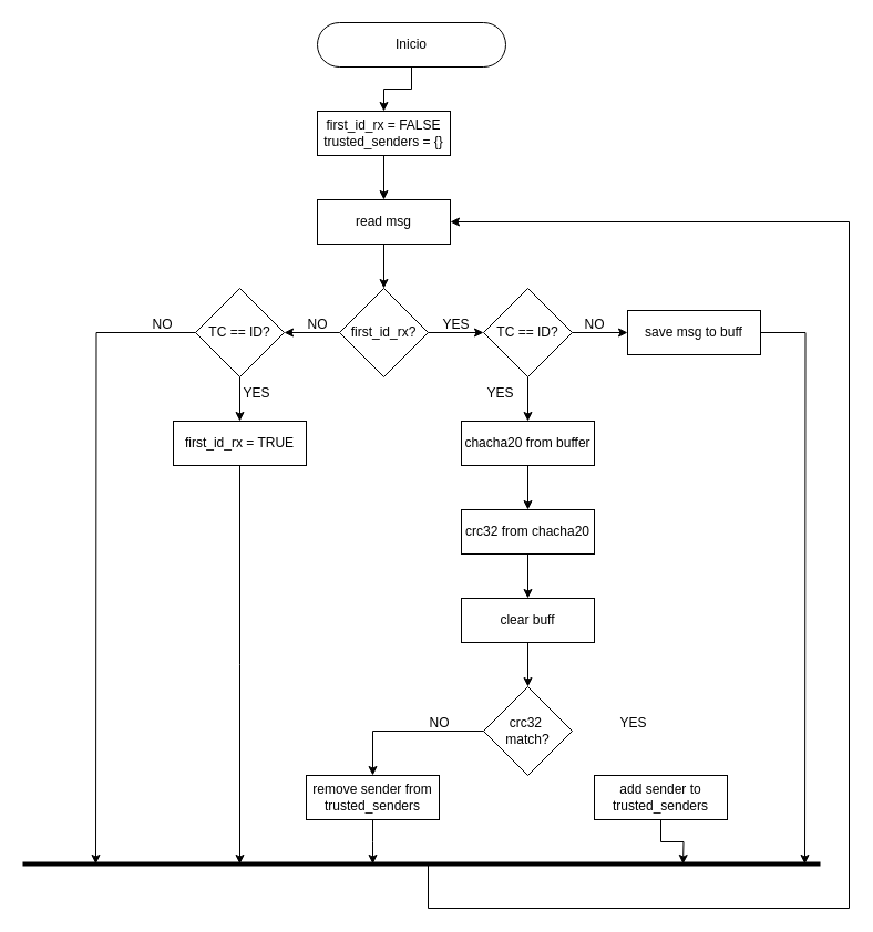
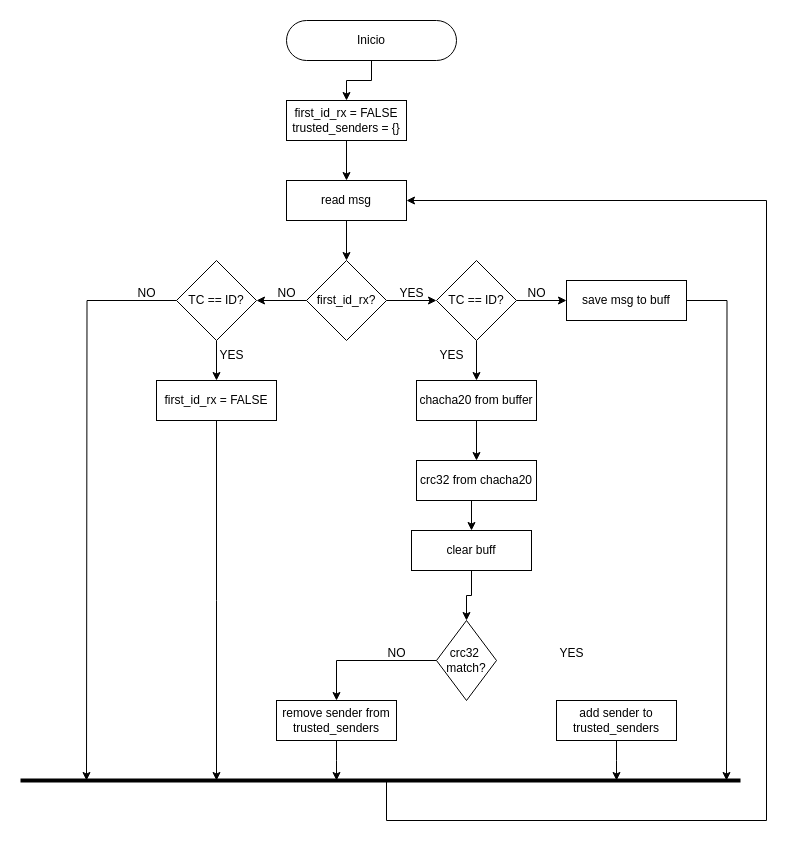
  <mxCell id="0" />
  <mxCell id="1" parent="0" />
  <mxCell id="2" value="" style="edgeStyle=orthogonalEdgeStyle;rounded=0;orthogonalLoop=1;jettySize=auto;html=1;" parent="1" source="3" target="5" edge="1"><mxGeometry relative="1" as="geometry" /></mxCell>
  <mxCell id="3" value="Inicio" style="rounded=1;whiteSpace=wrap;html=1;fontSize=12;glass=0;strokeWidth=1;shadow=0;arcSize=50;" parent="1" vertex="1"><mxGeometry x="286" y="20" width="170" height="40" as="geometry" /></mxCell>
  <mxCell id="4" value="" style="edgeStyle=orthogonalEdgeStyle;rounded=0;orthogonalLoop=1;jettySize=auto;html=1;" parent="1" source="5" target="8" edge="1"><mxGeometry relative="1" as="geometry" /></mxCell>
  <mxCell id="5" value="first_id_rx = FALSE&lt;div&gt;trusted_senders = {}&lt;/div&gt;" style="rounded=1;whiteSpace=wrap;html=1;fontSize=12;glass=0;strokeWidth=1;shadow=0;arcSize=0;" parent="1" vertex="1"><mxGeometry x="286" y="100" width="120" height="40" as="geometry" /></mxCell>
  <mxCell id="6" value="" style="edgeStyle=orthogonalEdgeStyle;rounded=0;orthogonalLoop=1;jettySize=auto;html=1;entryX=0.5;entryY=0;entryDx=0;entryDy=0;" parent="1" source="8" target="11" edge="1"><mxGeometry relative="1" as="geometry"><mxPoint x="346" y="260" as="targetPoint" /></mxGeometry></mxCell>
  <mxCell id="7" style="edgeStyle=orthogonalEdgeStyle;rounded=0;orthogonalLoop=1;jettySize=auto;html=1;exitX=1;exitY=0.5;exitDx=0;exitDy=0;startArrow=classic;startFill=1;endArrow=none;" parent="1" source="8" edge="1"><mxGeometry relative="1" as="geometry"><mxPoint x="386" y="780" as="targetPoint" /><Array as="points"><mxPoint x="766" y="200" /><mxPoint x="766" y="820" /><mxPoint x="386" y="820" /></Array></mxGeometry></mxCell>
  <mxCell id="8" value="read msg" style="rounded=1;whiteSpace=wrap;html=1;fontSize=12;glass=0;strokeWidth=1;shadow=0;arcSize=0;" parent="1" vertex="1"><mxGeometry x="286" y="180" width="120" height="40" as="geometry" /></mxCell>
  <mxCell id="9" style="edgeStyle=orthogonalEdgeStyle;rounded=0;orthogonalLoop=1;jettySize=auto;html=1;exitX=0;exitY=0.5;exitDx=0;exitDy=0;entryX=1;entryY=0.5;entryDx=0;entryDy=0;" parent="1" source="11" target="14" edge="1"><mxGeometry relative="1" as="geometry" /></mxCell>
  <mxCell id="10" style="edgeStyle=orthogonalEdgeStyle;rounded=0;orthogonalLoop=1;jettySize=auto;html=1;exitX=1;exitY=0.5;exitDx=0;exitDy=0;entryX=0;entryY=0.5;entryDx=0;entryDy=0;" parent="1" source="11" target="24" edge="1"><mxGeometry relative="1" as="geometry"><mxPoint x="446" y="300" as="targetPoint" /></mxGeometry></mxCell>
  <mxCell id="11" value="first_id_rx?" style="rhombus;whiteSpace=wrap;html=1;" parent="1" vertex="1"><mxGeometry x="306" y="260" width="80" height="80" as="geometry" /></mxCell>
  <mxCell id="12" style="edgeStyle=orthogonalEdgeStyle;rounded=0;orthogonalLoop=1;jettySize=auto;html=1;entryX=0.5;entryY=0;entryDx=0;entryDy=0;exitX=0.5;exitY=1;exitDx=0;exitDy=0;" parent="1" source="14" target="17" edge="1"><mxGeometry relative="1" as="geometry"><mxPoint x="176" y="300" as="sourcePoint" /></mxGeometry></mxCell>
  <mxCell id="13" style="edgeStyle=orthogonalEdgeStyle;rounded=0;orthogonalLoop=1;jettySize=auto;html=1;exitX=0;exitY=0.5;exitDx=0;exitDy=0;" parent="1" source="14" edge="1"><mxGeometry relative="1" as="geometry"><mxPoint x="86" y="780" as="targetPoint" /></mxGeometry></mxCell>
  <mxCell id="14" value="TC == ID?" style="rhombus;whiteSpace=wrap;html=1;" parent="1" vertex="1"><mxGeometry x="176" y="260" width="80" height="80" as="geometry" /></mxCell>
  <mxCell id="15" value="NO" style="text;html=1;align=center;verticalAlign=middle;resizable=0;points=[];autosize=1;strokeColor=none;fillColor=none;" parent="1" vertex="1"><mxGeometry x="266" y="278" width="40" height="30" as="geometry" /></mxCell>
  <mxCell id="16" style="edgeStyle=orthogonalEdgeStyle;rounded=0;orthogonalLoop=1;jettySize=auto;html=1;exitX=0.5;exitY=1;exitDx=0;exitDy=0;" parent="1" source="17" edge="1"><mxGeometry relative="1" as="geometry"><mxPoint x="216" y="780" as="targetPoint" /></mxGeometry></mxCell>
- <mxCell id="17" value="first_id_rx&amp;nbsp;= TRUE" style="whiteSpace=wrap;html=1;" parent="1" vertex="1"><mxGeometry x="156" y="380" width="120" height="40" as="geometry" /></mxCell>
+ <mxCell id="17" value="first_id_rx&amp;nbsp;= FALSE" style="whiteSpace=wrap;html=1;" parent="1" vertex="1"><mxGeometry x="156" y="380" width="120" height="40" as="geometry" /></mxCell>
  <mxCell id="18" value="YES" style="text;html=1;align=center;verticalAlign=middle;resizable=0;points=[];autosize=1;strokeColor=none;fillColor=none;" parent="1" vertex="1"><mxGeometry x="206" y="340" width="50" height="30" as="geometry" /></mxCell>
  <mxCell id="19" value="" style="endArrow=none;html=1;rounded=0;strokeWidth=4;" parent="1" edge="1"><mxGeometry width="50" height="50" relative="1" as="geometry"><mxPoint x="20" y="780" as="sourcePoint" /><mxPoint x="740" y="780" as="targetPoint" /><Array as="points"><mxPoint x="280" y="780" /></Array></mxGeometry></mxCell>
  <mxCell id="20" value="NO" style="text;html=1;align=center;verticalAlign=middle;resizable=0;points=[];autosize=1;strokeColor=none;fillColor=none;" parent="1" vertex="1"><mxGeometry x="126" y="278" width="40" height="30" as="geometry" /></mxCell>
  <mxCell id="21" value="YES" style="text;html=1;align=center;verticalAlign=middle;resizable=0;points=[];autosize=1;strokeColor=none;fillColor=none;" parent="1" vertex="1"><mxGeometry x="386" y="278" width="50" height="30" as="geometry" /></mxCell>
  <mxCell id="22" style="edgeStyle=orthogonalEdgeStyle;rounded=0;orthogonalLoop=1;jettySize=auto;html=1;exitX=1;exitY=0.5;exitDx=0;exitDy=0;entryX=0;entryY=0.5;entryDx=0;entryDy=0;" parent="1" source="24" target="27" edge="1"><mxGeometry relative="1" as="geometry"><mxPoint x="596" y="300" as="targetPoint" /></mxGeometry></mxCell>
  <mxCell id="23" style="edgeStyle=orthogonalEdgeStyle;rounded=0;orthogonalLoop=1;jettySize=auto;html=1;entryX=0.5;entryY=0;entryDx=0;entryDy=0;" parent="1" source="24" target="30" edge="1"><mxGeometry relative="1" as="geometry" /></mxCell>
  <mxCell id="24" value="TC == ID?" style="rhombus;whiteSpace=wrap;html=1;" parent="1" vertex="1"><mxGeometry x="436" y="260" width="80" height="80" as="geometry" /></mxCell>
  <mxCell id="25" value="NO" style="text;html=1;align=center;verticalAlign=middle;resizable=0;points=[];autosize=1;strokeColor=none;fillColor=none;" parent="1" vertex="1"><mxGeometry x="516" y="278" width="40" height="30" as="geometry" /></mxCell>
  <mxCell id="26" style="edgeStyle=orthogonalEdgeStyle;rounded=0;orthogonalLoop=1;jettySize=auto;html=1;exitX=1;exitY=0.5;exitDx=0;exitDy=0;" parent="1" source="27" edge="1"><mxGeometry relative="1" as="geometry"><mxPoint x="726" y="780" as="targetPoint" /></mxGeometry></mxCell>
  <mxCell id="27" value="save msg to buff" style="whiteSpace=wrap;html=1;" parent="1" vertex="1"><mxGeometry x="566" y="280" width="120" height="40" as="geometry" /></mxCell>
  <mxCell id="28" value="YES" style="text;html=1;align=center;verticalAlign=middle;resizable=0;points=[];autosize=1;strokeColor=none;fillColor=none;" parent="1" vertex="1"><mxGeometry x="426" y="340" width="50" height="30" as="geometry" /></mxCell>
  <mxCell id="29" style="edgeStyle=orthogonalEdgeStyle;rounded=0;orthogonalLoop=1;jettySize=auto;html=1;exitX=0.5;exitY=1;exitDx=0;exitDy=0;entryX=0.5;entryY=0;entryDx=0;entryDy=0;" parent="1" source="30" target="32" edge="1"><mxGeometry relative="1" as="geometry" /></mxCell>
  <mxCell id="30" value="chacha20 from buffer" style="whiteSpace=wrap;html=1;" parent="1" vertex="1"><mxGeometry x="416" y="380" width="120" height="40" as="geometry" /></mxCell>
  <mxCell id="31" style="edgeStyle=orthogonalEdgeStyle;rounded=0;orthogonalLoop=1;jettySize=auto;html=1;exitX=0.5;exitY=1;exitDx=0;exitDy=0;entryX=0.5;entryY=0;entryDx=0;entryDy=0;" parent="1" source="32" target="34" edge="1"><mxGeometry relative="1" as="geometry"><mxPoint x="476" y="540" as="targetPoint" /></mxGeometry></mxCell>
  <mxCell id="32" value="crc32 from chacha20" style="whiteSpace=wrap;html=1;" parent="1" vertex="1"><mxGeometry x="416" y="460" width="120" height="40" as="geometry" /></mxCell>
  <mxCell id="33" style="edgeStyle=orthogonalEdgeStyle;rounded=0;orthogonalLoop=1;jettySize=auto;html=1;exitX=0.5;exitY=1;exitDx=0;exitDy=0;entryX=0.5;entryY=0;entryDx=0;entryDy=0;" parent="1" source="34" target="36" edge="1"><mxGeometry relative="1" as="geometry" /></mxCell>
- <mxCell id="34" value="clear buff" style="whiteSpace=wrap;html=1;" parent="1" vertex="1"><mxGeometry x="416" y="540" width="120" height="40" as="geometry" /></mxCell>
+ <mxCell id="34" value="clear buff" style="whiteSpace=wrap;html=1;" parent="1" vertex="1"><mxGeometry x="411" y="530" width="120" height="40" as="geometry" /></mxCell>
  <mxCell id="35" style="edgeStyle=orthogonalEdgeStyle;rounded=0;orthogonalLoop=1;jettySize=auto;html=1;exitX=0;exitY=0.5;exitDx=0;exitDy=0;entryX=0.5;entryY=0;entryDx=0;entryDy=0;" parent="1" source="36" target="41" edge="1"><mxGeometry relative="1" as="geometry" /></mxCell>
- <mxCell id="36" value="crc32&amp;nbsp;&lt;div&gt;match?&lt;/div&gt;" style="rhombus;whiteSpace=wrap;html=1;" parent="1" vertex="1"><mxGeometry x="436" y="620" width="80" height="80" as="geometry" /></mxCell>
+ <mxCell id="36" value="crc32&amp;nbsp;&lt;div&gt;match?&lt;/div&gt;" style="rhombus;whiteSpace=wrap;html=1;" parent="1" vertex="1"><mxGeometry x="436" y="620" width="60" height="80" as="geometry" /></mxCell>
  <mxCell id="37" style="edgeStyle=orthogonalEdgeStyle;rounded=0;orthogonalLoop=1;jettySize=auto;html=1;exitX=0.5;exitY=1;exitDx=0;exitDy=0;" parent="1" source="38" edge="1"><mxGeometry relative="1" as="geometry"><mxPoint x="616.048" y="780" as="targetPoint" /></mxGeometry></mxCell>
- <mxCell id="38" value="add sender to trusted_senders" style="whiteSpace=wrap;html=1;" parent="1" vertex="1"><mxGeometry x="536" y="700" width="120" height="40" as="geometry" /></mxCell>
+ <mxCell id="38" value="add sender to trusted_senders" style="whiteSpace=wrap;html=1;" parent="1" vertex="1"><mxGeometry x="556" y="700" width="120" height="40" as="geometry" /></mxCell>
  <mxCell id="39" value="YES" style="text;html=1;align=center;verticalAlign=middle;resizable=0;points=[];autosize=1;strokeColor=none;fillColor=none;" parent="1" vertex="1"><mxGeometry x="546" y="638" width="50" height="30" as="geometry" /></mxCell>
  <mxCell id="40" style="edgeStyle=orthogonalEdgeStyle;rounded=0;orthogonalLoop=1;jettySize=auto;html=1;exitX=0.5;exitY=1;exitDx=0;exitDy=0;" parent="1" source="41" edge="1"><mxGeometry relative="1" as="geometry"><mxPoint x="336.048" y="780" as="targetPoint" /></mxGeometry></mxCell>
  <mxCell id="41" value="remove sender from trusted_senders" style="whiteSpace=wrap;html=1;" parent="1" vertex="1"><mxGeometry x="276" y="700" width="120" height="40" as="geometry" /></mxCell>
  <mxCell id="42" value="NO" style="text;html=1;align=center;verticalAlign=middle;resizable=0;points=[];autosize=1;strokeColor=none;fillColor=none;" parent="1" vertex="1"><mxGeometry x="376" y="638" width="40" height="30" as="geometry" /></mxCell>
